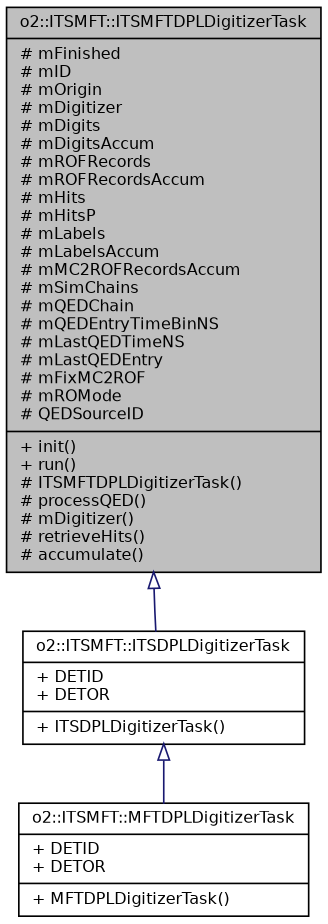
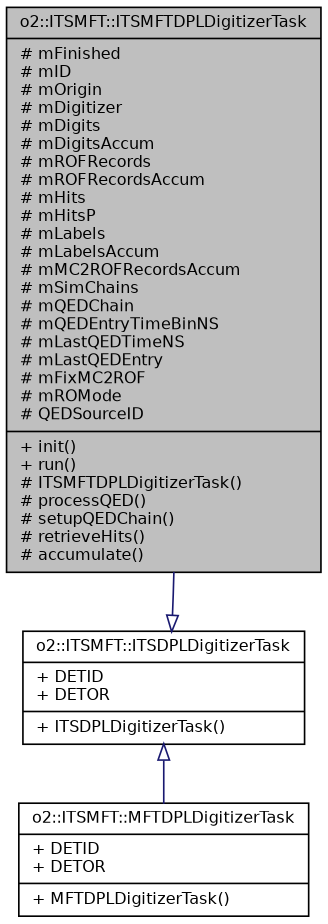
  digraph {
    node [color=black fontname=Helvetica fontsize=10 shape=record]
    edge [arrowtail=onormal color=midnightblue dir=back fontname=Helvetica fontsize=10 labelfontname=Helvetica labelfontsize=10 style=solid]
-   n1 [fillcolor=grey75 fontcolor=black height=0.2 label="{o2::ITSMFT::ITSMFTDPLDigitizerTask\n|# mFinished\l# mID\l# mOrigin\l# mDigitizer\l# mDigits\l# mDigitsAccum\l# mROFRecords\l# mROFRecordsAccum\l# mHits\l# mHitsP\l# mLabels\l# mLabelsAccum\l# mMC2ROFRecordsAccum\l# mSimChains\l# mQEDChain\l# mQEDEntryTimeBinNS\l# mLastQEDTimeNS\l# mLastQEDEntry\l# mFixMC2ROF\l# mROMode\l# QEDSourceID\l|+ init()\l+ run()\l# ITSMFTDPLDigitizerTask()\l# processQED()\l# mDigitizer()\l# retrieveHits()\l# accumulate()\l}" style=filled width=0.4]
+   n1 [fillcolor=grey75 fontcolor=black height=0.2 label="{o2::ITSMFT::ITSMFTDPLDigitizerTask\n|# mFinished\l# mID\l# mOrigin\l# mDigitizer\l# mDigits\l# mDigitsAccum\l# mROFRecords\l# mROFRecordsAccum\l# mHits\l# mHitsP\l# mLabels\l# mLabelsAccum\l# mMC2ROFRecordsAccum\l# mSimChains\l# mQEDChain\l# mQEDEntryTimeBinNS\l# mLastQEDTimeNS\l# mLastQEDEntry\l# mFixMC2ROF\l# mROMode\l# QEDSourceID\l|+ init()\l+ run()\l# ITSMFTDPLDigitizerTask()\l# processQED()\l# setupQEDChain()\l# retrieveHits()\l# accumulate()\l}" style=filled width=0.4]
    n2 [height=0.2 label="{o2::ITSMFT::ITSDPLDigitizerTask\n|+ DETID\l+ DETOR\l|+ ITSDPLDigitizerTask()\l}" width=0.4]
    n3 [height=0.2 label="{o2::ITSMFT::MFTDPLDigitizerTask\n|+ DETID\l+ DETOR\l|+ MFTDPLDigitizerTask()\l}" width=0.4]
-   n1 -> n2
+   n2 -> n1
    n2 -> n3
  }
